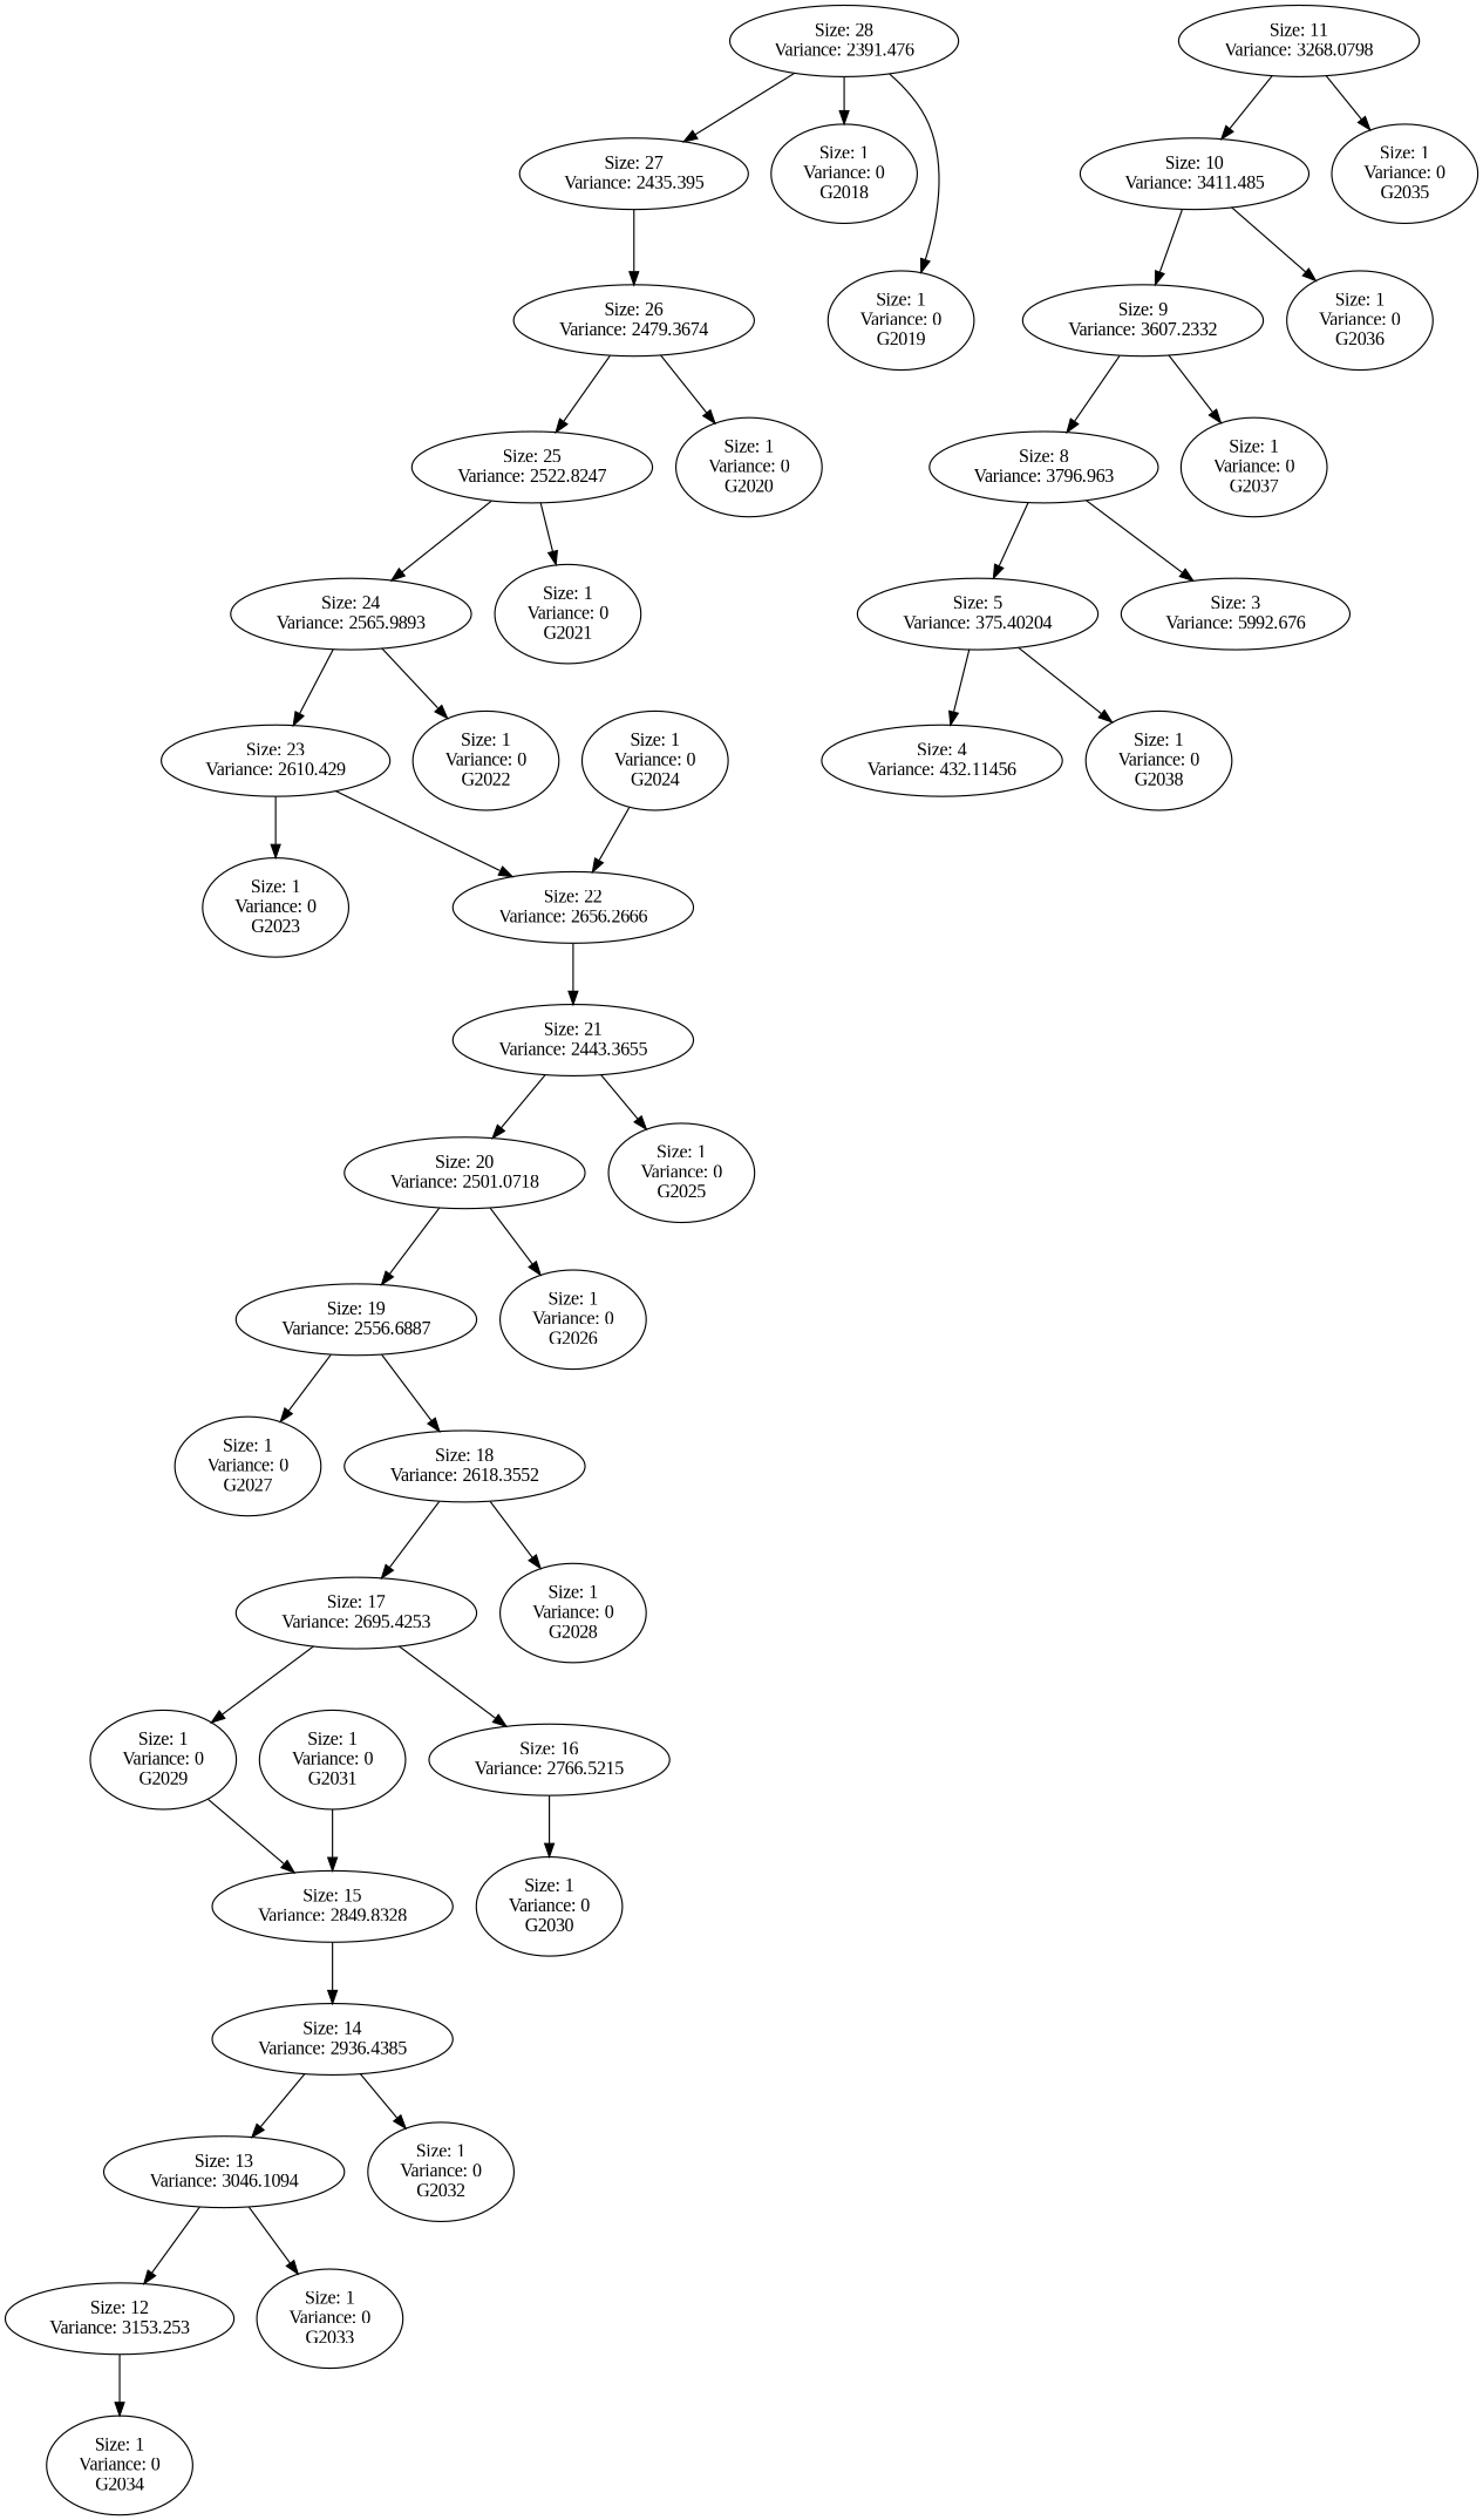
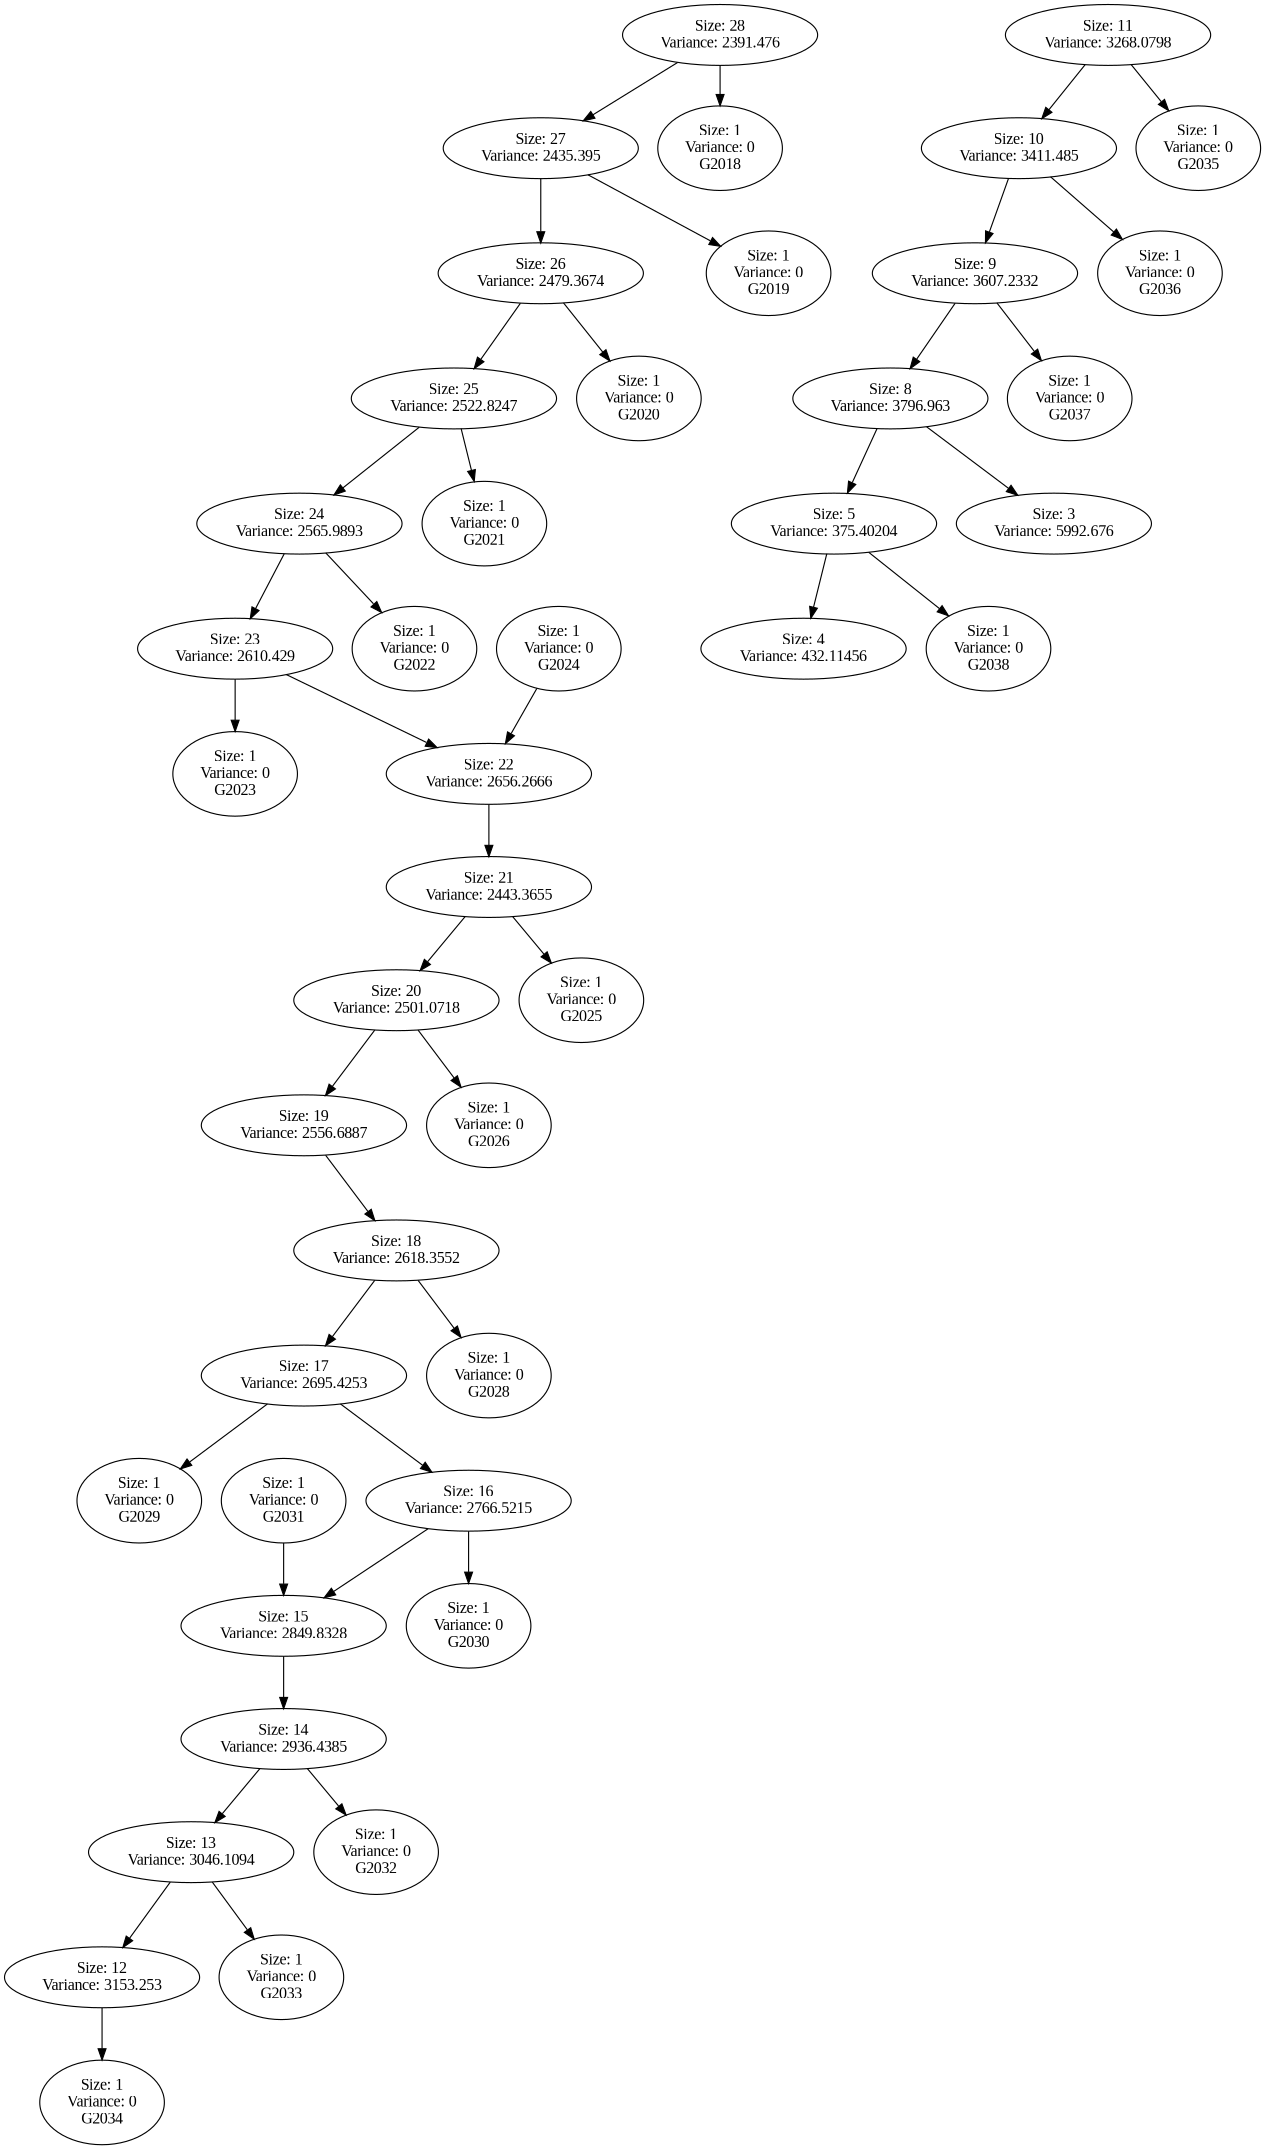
  digraph {
    L=21
    fontname="Liberation Serif"
    node [fontname="Liberation Serif"]
    edge [fontname="Liberation Serif"]
    "Size: 28\nVariance: 2391.476"
    "Size: 27\nVariance: 2435.395"
    "Size: 1\nVariance: 0\nG2018"
    "Size: 26\nVariance: 2479.3674"
    "Size: 1\nVariance: 0\nG2019"
    "Size: 25\nVariance: 2522.8247"
    "Size: 1\nVariance: 0\nG2020"
    "Size: 24\nVariance: 2565.9893"
    "Size: 1\nVariance: 0\nG2021"
    "Size: 23\nVariance: 2610.429"
    "Size: 1\nVariance: 0\nG2022"
    "Size: 1\nVariance: 0\nG2023"
    "Size: 22\nVariance: 2656.2666"
    "Size: 21\nVariance: 2443.3655"
    "Size: 1\nVariance: 0\nG2024"
    "Size: 20\nVariance: 2501.0718"
    "Size: 1\nVariance: 0\nG2025"
    "Size: 19\nVariance: 2556.6887"
    "Size: 1\nVariance: 0\nG2026"
-   "Size: 1\nVariance: 0\nG2027"
    "Size: 18\nVariance: 2618.3552"
    "Size: 17\nVariance: 2695.4253"
    "Size: 1\nVariance: 0\nG2028"
    "Size: 16\nVariance: 2766.5215"
    "Size: 1\nVariance: 0\nG2029"
    "Size: 15\nVariance: 2849.8328"
    "Size: 1\nVariance: 0\nG2030"
    "Size: 14\nVariance: 2936.4385"
    "Size: 13\nVariance: 3046.1094"
    "Size: 1\nVariance: 0\nG2032"
    "Size: 1\nVariance: 0\nG2031"
    "Size: 12\nVariance: 3153.253"
    "Size: 1\nVariance: 0\nG2033"
    "Size: 1\nVariance: 0\nG2034"
    "Size: 11\nVariance: 3268.0798"
    "Size: 10\nVariance: 3411.485"
    "Size: 1\nVariance: 0\nG2035"
    "Size: 9\nVariance: 3607.2332"
    "Size: 1\nVariance: 0\nG2036"
    "Size: 8\nVariance: 3796.963"
    "Size: 1\nVariance: 0\nG2037"
    "Size: 5\nVariance: 375.40204"
    "Size: 3\nVariance: 5992.676"
    "Size: 4\nVariance: 432.11456"
    "Size: 1\nVariance: 0\nG2038"
    "Size: 28\nVariance: 2391.476" -> "Size: 27\nVariance: 2435.395"
    "Size: 28\nVariance: 2391.476" -> "Size: 1\nVariance: 0\nG2018"
    "Size: 27\nVariance: 2435.395" -> "Size: 26\nVariance: 2479.3674"
-   "Size: 28\nVariance: 2391.476" -> "Size: 1\nVariance: 0\nG2019"
+   "Size: 27\nVariance: 2435.395" -> "Size: 1\nVariance: 0\nG2019"
    "Size: 26\nVariance: 2479.3674" -> "Size: 25\nVariance: 2522.8247"
    "Size: 26\nVariance: 2479.3674" -> "Size: 1\nVariance: 0\nG2020"
    "Size: 25\nVariance: 2522.8247" -> "Size: 24\nVariance: 2565.9893"
    "Size: 25\nVariance: 2522.8247" -> "Size: 1\nVariance: 0\nG2021"
    "Size: 24\nVariance: 2565.9893" -> "Size: 23\nVariance: 2610.429"
    "Size: 24\nVariance: 2565.9893" -> "Size: 1\nVariance: 0\nG2022"
    "Size: 23\nVariance: 2610.429" -> "Size: 1\nVariance: 0\nG2023"
    "Size: 23\nVariance: 2610.429" -> "Size: 22\nVariance: 2656.2666"
    "Size: 22\nVariance: 2656.2666" -> "Size: 21\nVariance: 2443.3655"
    "Size: 21\nVariance: 2443.3655" -> "Size: 20\nVariance: 2501.0718"
    "Size: 21\nVariance: 2443.3655" -> "Size: 1\nVariance: 0\nG2025"
    "Size: 1\nVariance: 0\nG2024" -> "Size: 22\nVariance: 2656.2666"
    "Size: 20\nVariance: 2501.0718" -> "Size: 19\nVariance: 2556.6887"
    "Size: 20\nVariance: 2501.0718" -> "Size: 1\nVariance: 0\nG2026"
-   "Size: 19\nVariance: 2556.6887" -> "Size: 1\nVariance: 0\nG2027"
    "Size: 19\nVariance: 2556.6887" -> "Size: 18\nVariance: 2618.3552"
    "Size: 18\nVariance: 2618.3552" -> "Size: 17\nVariance: 2695.4253"
    "Size: 18\nVariance: 2618.3552" -> "Size: 1\nVariance: 0\nG2028"
    "Size: 17\nVariance: 2695.4253" -> "Size: 16\nVariance: 2766.5215"
    "Size: 17\nVariance: 2695.4253" -> "Size: 1\nVariance: 0\nG2029"
-   "Size: 1\nVariance: 0\nG2029" -> "Size: 15\nVariance: 2849.8328"
+   "Size: 16\nVariance: 2766.5215" -> "Size: 15\nVariance: 2849.8328"
    "Size: 16\nVariance: 2766.5215" -> "Size: 1\nVariance: 0\nG2030"
    "Size: 15\nVariance: 2849.8328" -> "Size: 14\nVariance: 2936.4385"
    "Size: 14\nVariance: 2936.4385" -> "Size: 13\nVariance: 3046.1094"
    "Size: 14\nVariance: 2936.4385" -> "Size: 1\nVariance: 0\nG2032"
    "Size: 13\nVariance: 3046.1094" -> "Size: 12\nVariance: 3153.253"
    "Size: 13\nVariance: 3046.1094" -> "Size: 1\nVariance: 0\nG2033"
    "Size: 1\nVariance: 0\nG2031" -> "Size: 15\nVariance: 2849.8328"
    "Size: 12\nVariance: 3153.253" -> "Size: 1\nVariance: 0\nG2034"
    "Size: 11\nVariance: 3268.0798" -> "Size: 10\nVariance: 3411.485"
    "Size: 11\nVariance: 3268.0798" -> "Size: 1\nVariance: 0\nG2035"
    "Size: 10\nVariance: 3411.485" -> "Size: 9\nVariance: 3607.2332"
    "Size: 10\nVariance: 3411.485" -> "Size: 1\nVariance: 0\nG2036"
    "Size: 9\nVariance: 3607.2332" -> "Size: 8\nVariance: 3796.963"
    "Size: 9\nVariance: 3607.2332" -> "Size: 1\nVariance: 0\nG2037"
    "Size: 8\nVariance: 3796.963" -> "Size: 5\nVariance: 375.40204"
    "Size: 8\nVariance: 3796.963" -> "Size: 3\nVariance: 5992.676"
    "Size: 5\nVariance: 375.40204" -> "Size: 4\nVariance: 432.11456"
    "Size: 5\nVariance: 375.40204" -> "Size: 1\nVariance: 0\nG2038"
  }
